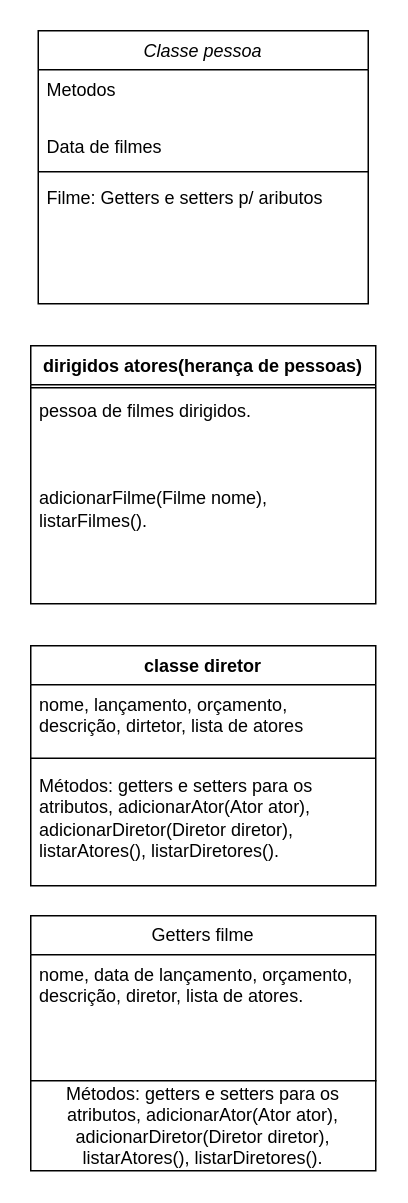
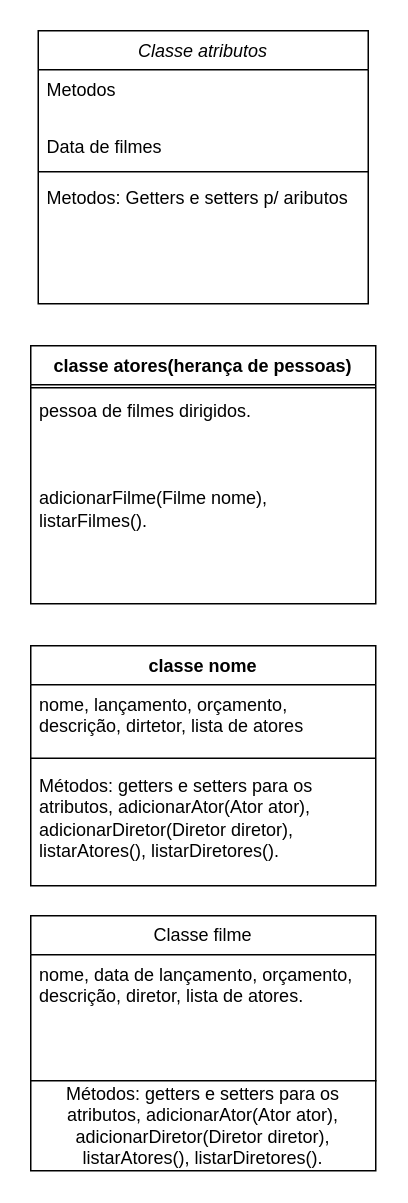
  <mxCell id="0" />
  <mxCell id="1" parent="0" />
- <mxCell id="2" value="Classe pessoa" style="swimlane;fontStyle=2;align=center;verticalAlign=top;childLayout=stackLayout;horizontal=1;startSize=26;horizontalStack=0;resizeParent=1;resizeLast=0;collapsible=1;marginBottom=0;rounded=0;shadow=0;strokeWidth=1;" parent="1" vertex="1"><mxGeometry x="25" y="20" width="220" height="182" as="geometry"><mxRectangle x="230" y="140" width="160" height="26" as="alternateBounds" /></mxGeometry></mxCell>
+ <mxCell id="2" value="Classe atributos" style="swimlane;fontStyle=2;align=center;verticalAlign=top;childLayout=stackLayout;horizontal=1;startSize=26;horizontalStack=0;resizeParent=1;resizeLast=0;collapsible=1;marginBottom=0;rounded=0;shadow=0;strokeWidth=1;" parent="1" vertex="1"><mxGeometry x="25" y="20" width="220" height="182" as="geometry"><mxRectangle x="230" y="140" width="160" height="26" as="alternateBounds" /></mxGeometry></mxCell>
  <mxCell id="3" value="Metodos" style="text;align=left;verticalAlign=top;spacingLeft=4;spacingRight=4;overflow=hidden;rotatable=0;points=[[0,0.5],[1,0.5]];portConstraint=eastwest;" parent="2" vertex="1"><mxGeometry y="26" width="220" height="38" as="geometry" /></mxCell>
  <mxCell id="4" value="Data de filmes" style="text;align=left;verticalAlign=top;spacingLeft=4;spacingRight=4;overflow=hidden;rotatable=0;points=[[0,0.5],[1,0.5]];portConstraint=eastwest;rounded=0;shadow=0;html=0;" parent="2" vertex="1"><mxGeometry y="64" width="220" height="26" as="geometry" /></mxCell>
  <mxCell id="5" value="" style="line;html=1;strokeWidth=1;align=left;verticalAlign=middle;spacingTop=-1;spacingLeft=3;spacingRight=3;rotatable=0;labelPosition=right;points=[];portConstraint=eastwest;" parent="2" vertex="1"><mxGeometry y="90" width="220" height="8" as="geometry" /></mxCell>
- <mxCell id="6" value="Filme: Getters e setters p/ aributos" style="text;align=left;verticalAlign=top;spacingLeft=4;spacingRight=4;overflow=hidden;rotatable=0;points=[[0,0.5],[1,0.5]];portConstraint=eastwest;rounded=0;shadow=0;html=0;" parent="2" vertex="1"><mxGeometry y="98" width="220" height="84" as="geometry" /></mxCell>
- <mxCell id="7" value="classe diretor" style="swimlane;fontStyle=1;align=center;verticalAlign=top;childLayout=stackLayout;horizontal=1;startSize=26;horizontalStack=0;resizeParent=1;resizeParentMax=0;resizeLast=0;collapsible=1;marginBottom=0;whiteSpace=wrap;html=1;" vertex="1" parent="1"><mxGeometry x="20" y="430" width="230" height="160" as="geometry" /></mxCell>
+ <mxCell id="6" value="Metodos: Getters e setters p/ aributos" style="text;align=left;verticalAlign=top;spacingLeft=4;spacingRight=4;overflow=hidden;rotatable=0;points=[[0,0.5],[1,0.5]];portConstraint=eastwest;rounded=0;shadow=0;html=0;" parent="2" vertex="1"><mxGeometry y="98" width="220" height="84" as="geometry" /></mxCell>
+ <mxCell id="7" value="classe nome" style="swimlane;fontStyle=1;align=center;verticalAlign=top;childLayout=stackLayout;horizontal=1;startSize=26;horizontalStack=0;resizeParent=1;resizeParentMax=0;resizeLast=0;collapsible=1;marginBottom=0;whiteSpace=wrap;html=1;" vertex="1" parent="1"><mxGeometry x="20" y="430" width="230" height="160" as="geometry" /></mxCell>
  <mxCell id="8" value="nome, lançamento, orçamento, descrição, dirtetor, lista de atores&lt;br&gt;" style="text;strokeColor=none;fillColor=none;align=left;verticalAlign=top;spacingLeft=4;spacingRight=4;overflow=hidden;rotatable=0;points=[[0,0.5],[1,0.5]];portConstraint=eastwest;whiteSpace=wrap;html=1;" vertex="1" parent="7"><mxGeometry y="26" width="230" height="44" as="geometry" /></mxCell>
  <mxCell id="9" value="" style="line;strokeWidth=1;fillColor=none;align=left;verticalAlign=middle;spacingTop=-1;spacingLeft=3;spacingRight=3;rotatable=0;labelPosition=right;points=[];portConstraint=eastwest;strokeColor=inherit;" vertex="1" parent="7"><mxGeometry y="70" width="230" height="10" as="geometry" /></mxCell>
  <mxCell id="10" value="Métodos: getters e setters para os atributos, adicionarAtor(Ator ator), adicionarDiretor(Diretor diretor), listarAtores(), listarDiretores()." style="text;strokeColor=none;fillColor=none;align=left;verticalAlign=top;spacingLeft=4;spacingRight=4;overflow=hidden;rotatable=0;points=[[0,0.5],[1,0.5]];portConstraint=eastwest;whiteSpace=wrap;html=1;" vertex="1" parent="7"><mxGeometry y="80" width="230" height="80" as="geometry" /></mxCell>
- <mxCell id="11" value="dirigidos atores(herança de pessoas)" style="swimlane;fontStyle=1;align=center;verticalAlign=top;childLayout=stackLayout;horizontal=1;startSize=26;horizontalStack=0;resizeParent=1;resizeParentMax=0;resizeLast=0;collapsible=1;marginBottom=0;whiteSpace=wrap;html=1;" vertex="1" parent="1"><mxGeometry x="20" y="230" width="230" height="172" as="geometry" /></mxCell>
+ <mxCell id="11" value="classe atores(herança de pessoas)" style="swimlane;fontStyle=1;align=center;verticalAlign=top;childLayout=stackLayout;horizontal=1;startSize=26;horizontalStack=0;resizeParent=1;resizeParentMax=0;resizeLast=0;collapsible=1;marginBottom=0;whiteSpace=wrap;html=1;" vertex="1" parent="1"><mxGeometry x="20" y="230" width="230" height="172" as="geometry" /></mxCell>
  <mxCell id="12" value="" style="line;strokeWidth=1;fillColor=none;align=left;verticalAlign=middle;spacingTop=-1;spacingLeft=3;spacingRight=3;rotatable=0;labelPosition=right;points=[];portConstraint=eastwest;strokeColor=inherit;" vertex="1" parent="11"><mxGeometry y="26" width="230" height="4" as="geometry" /></mxCell>
  <mxCell id="13" value=" pessoa de filmes dirigidos." style="text;strokeColor=none;fillColor=none;align=left;verticalAlign=top;spacingLeft=4;spacingRight=4;overflow=hidden;rotatable=0;points=[[0,0.5],[1,0.5]];portConstraint=eastwest;whiteSpace=wrap;html=1;" vertex="1" parent="11"><mxGeometry y="30" width="230" height="44" as="geometry" /></mxCell>
  <mxCell id="14" value="&lt;br&gt; adicionarFilme(Filme nome), listarFilmes()." style="text;strokeColor=none;fillColor=none;align=left;verticalAlign=top;spacingLeft=4;spacingRight=4;overflow=hidden;rotatable=0;points=[[0,0.5],[1,0.5]];portConstraint=eastwest;whiteSpace=wrap;html=1;" vertex="1" parent="11"><mxGeometry y="74" width="230" height="98" as="geometry" /></mxCell>
- <mxCell id="15" value="Getters filme" style="swimlane;fontStyle=0;childLayout=stackLayout;horizontal=1;startSize=26;fillColor=none;horizontalStack=0;resizeParent=1;resizeParentMax=0;resizeLast=0;collapsible=1;marginBottom=0;whiteSpace=wrap;html=1;" vertex="1" parent="1"><mxGeometry x="20" y="610" width="230" height="110" as="geometry" /></mxCell>
+ <mxCell id="15" value="Classe filme" style="swimlane;fontStyle=0;childLayout=stackLayout;horizontal=1;startSize=26;fillColor=none;horizontalStack=0;resizeParent=1;resizeParentMax=0;resizeLast=0;collapsible=1;marginBottom=0;whiteSpace=wrap;html=1;" vertex="1" parent="1"><mxGeometry x="20" y="610" width="230" height="110" as="geometry" /></mxCell>
  <mxCell id="16" value=" nome, data de lançamento, orçamento, descrição, diretor, lista de atores." style="text;strokeColor=none;fillColor=none;align=left;verticalAlign=top;spacingLeft=4;spacingRight=4;overflow=hidden;rotatable=0;points=[[0,0.5],[1,0.5]];portConstraint=eastwest;whiteSpace=wrap;html=1;" vertex="1" parent="15"><mxGeometry y="26" width="230" height="84" as="geometry" /></mxCell>
  <mxCell id="17" value="Métodos: getters e setters para os atributos, adicionarAtor(Ator ator), adicionarDiretor(Diretor diretor), listarAtores(), listarDiretores()." style="rounded=0;whiteSpace=wrap;html=1;" vertex="1" parent="1"><mxGeometry x="20" y="720" width="230" height="60" as="geometry" /></mxCell>
